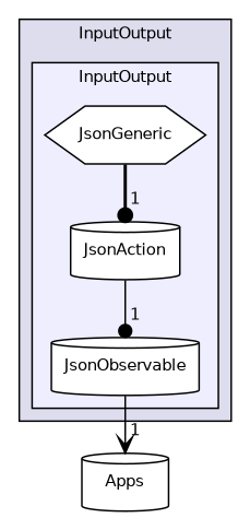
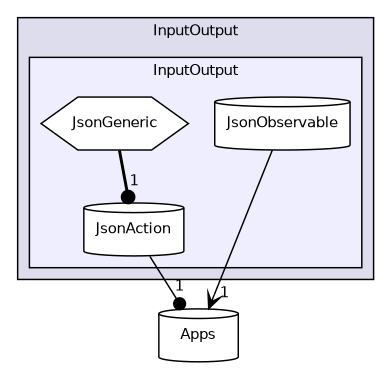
  digraph {
    compound=true
    node [color=black fillcolor=white fontname=Helvetica fontsize=10 shape=cylinder style=filled]
    edge [arrowhead=dot headlabel=1 labeldistance=1.5 labelfontname=Helvetica labelfontsize=10 style=solid]
    n1 [label=JsonAction]
    n2 [label=JsonGeneric shape=hexagon]
    n3 [label=JsonObservable]
    n4 [label=Apps color="" fillcolor="" style=""]
    subgraph cluster_1 {
      bgcolor="#ddddee"
      fontname=Helvetica
      fontsize=10
      label=InputOutput
      pencolor=black
      subgraph cluster_2 {
        bgcolor="#eeeeff"
        fontname=Helvetica
        fontsize=10
        label=InputOutput
        pencolor=black
        n1
        n2
        n3
      }
    }
-   n1 -> n3
+   n1 -> n4
    n2 -> n1 [style=bold]
    n3 -> n4 [arrowhead=vee]
  }
